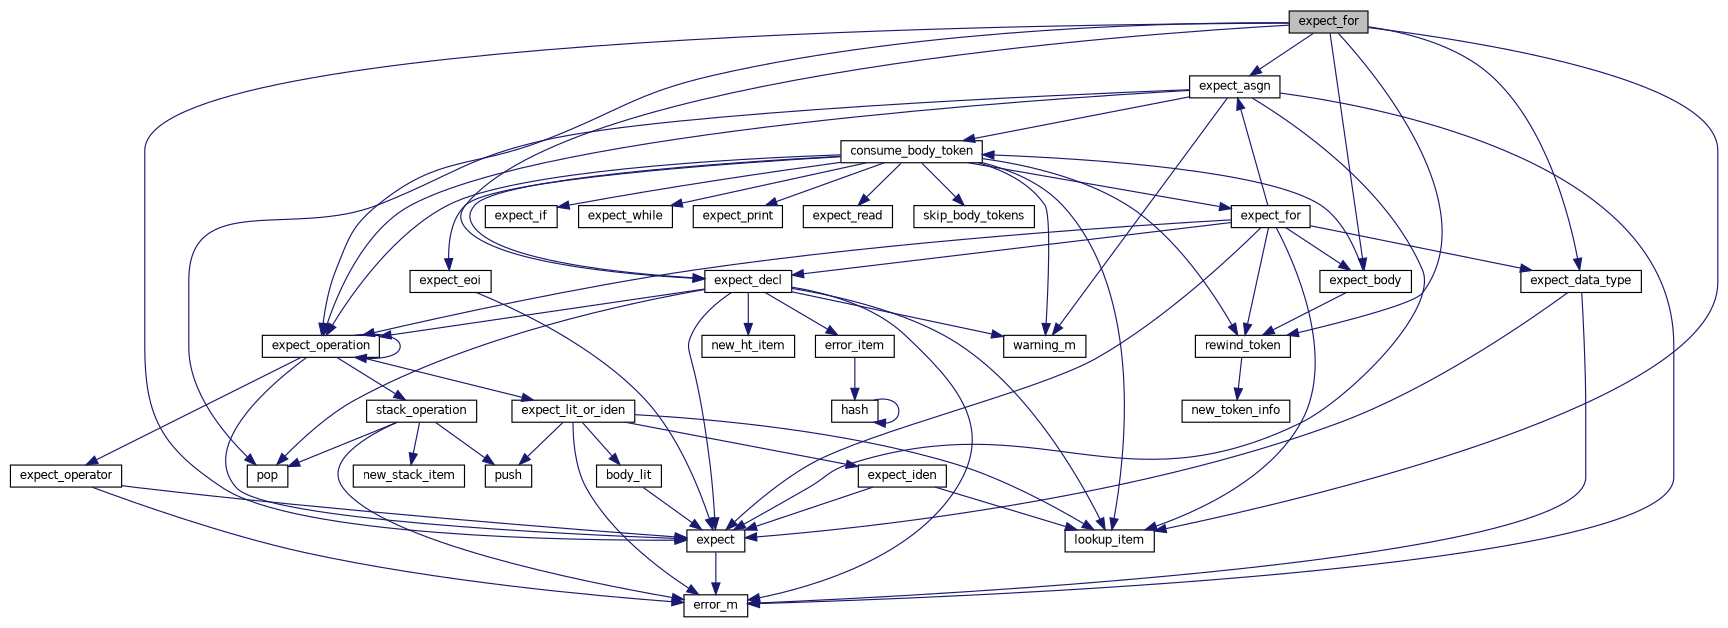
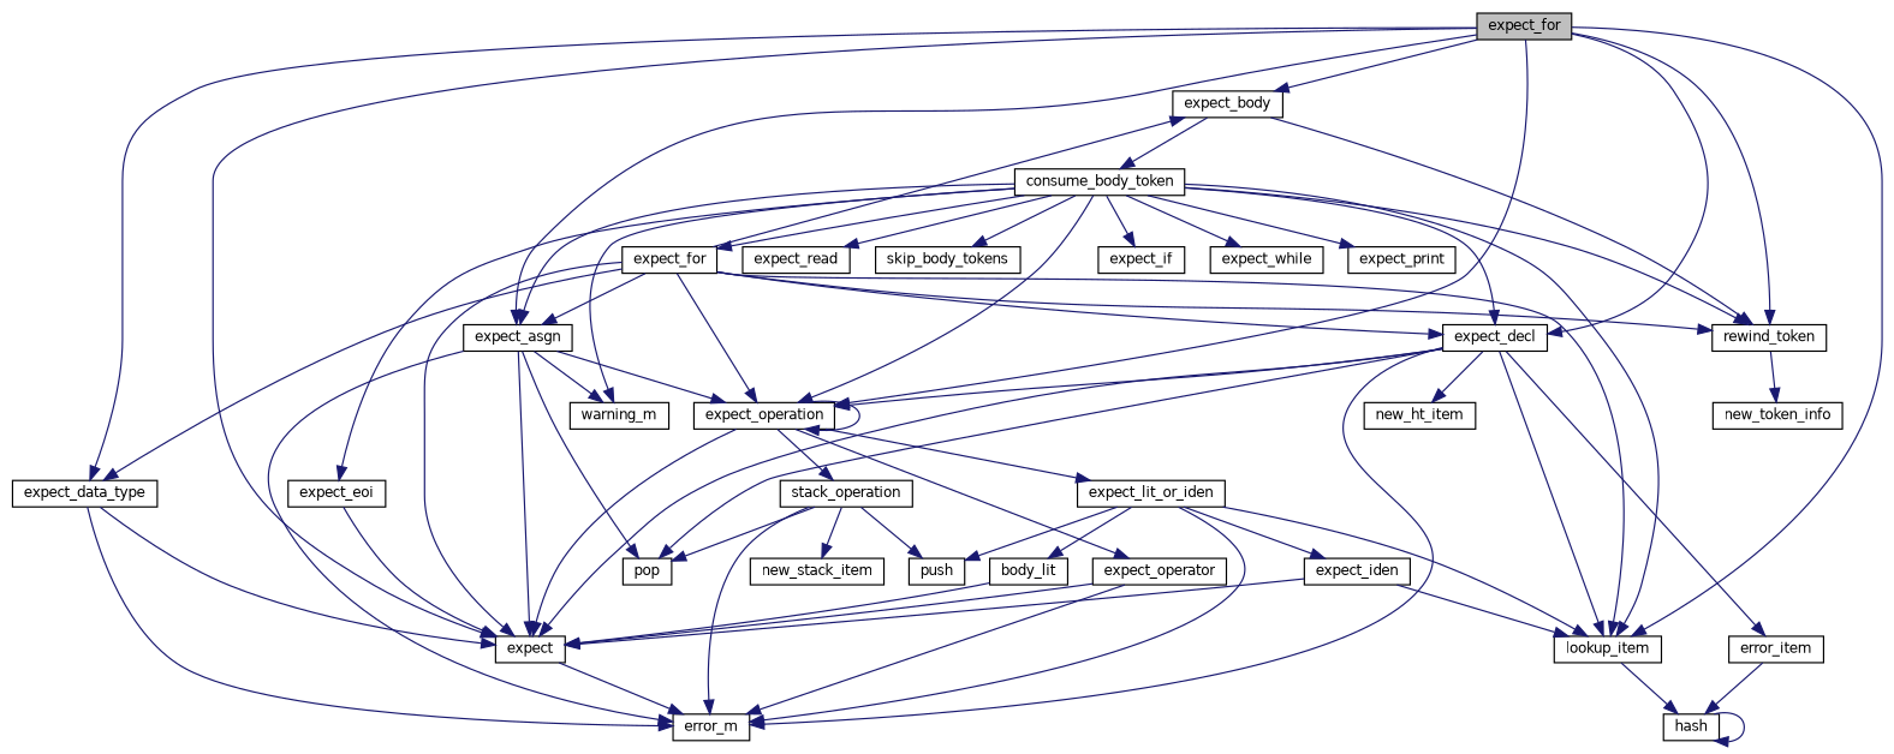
  digraph {
    fontname="DejaVu Sans"
    rankdir=TB
    node [color=black fillcolor=white fontname="DejaVu Sans" fontsize=10 shape=record style=filled]
    edge [color=midnightblue fontname="DejaVu Sans" fontsize=10 labelfontname=Helvetica labelfontsize=10 style=solid]
    n1 [fillcolor=grey75 fontcolor=black height=0.2 label=expect_for width=0.4]
    n2 [height=0.2 label=expect width=0.4]
    n3 [height=0.2 label=expect_data_type width=0.4]
    n4 [height=0.2 label=expect_decl width=0.4]
    n5 [height=0.2 label=lookup_item width=0.4]
    n6 [height=0.2 label=expect_operation width=0.4]
    n7 [height=0.2 label=expect_asgn width=0.4]
    n8 [height=0.2 label=rewind_token width=0.4]
    n9 [height=0.2 label=expect_body width=0.4]
    n10 [height=0.2 label=error_m width=0.4]
    n11 [height=0.2 label=pop width=0.4]
    n12 [height=0.2 label=warning_m width=0.4]
    n13 [height=0.2 label=new_ht_item width=0.4]
    n14 [height=0.2 label=error_item width=0.4]
    n15 [height=0.2 label=hash width=0.4]
    n16 [height=0.2 label=expect_lit_or_iden width=0.4]
    n17 [height=0.2 label=expect_operator width=0.4]
    n18 [height=0.2 label=stack_operation width=0.4]
    n19 [height=0.2 label=new_token_info width=0.4]
    n20 [height=0.2 label=consume_body_token width=0.4]
    n21 [height=0.2 label=body_lit width=0.4]
    n22 [height=0.2 label=push width=0.4]
    n23 [height=0.2 label=expect_iden width=0.4]
    n24 [height=0.2 label=new_stack_item width=0.4]
    n25 [height=0.2 label=expect_if width=0.4]
    n26 [height=0.2 label=expect_while width=0.4]
    n27 [height=0.2 label=expect_for width=0.4]
    n28 [height=0.2 label=expect_print width=0.4]
    n29 [height=0.2 label=expect_read width=0.4]
    n30 [height=0.2 label=skip_body_tokens width=0.4]
    n31 [height=0.2 label=expect_eoi width=0.4]
    n1 -> n2
    n1 -> n3
    n1 -> n4
    n1 -> n5
    n1 -> n6
    n1 -> n7
    n1 -> n8
    n1 -> n9
    n2 -> n10
    n3 -> n2
    n3 -> n10
    n4 -> n2
    n4 -> n5
    n4 -> n6
    n4 -> n10
    n4 -> n11
-   n4 -> n12
    n4 -> n13
    n4 -> n14
+   n5 -> n15
    n6 -> n2
    n6 -> n6
    n6 -> n16
    n6 -> n17
    n6 -> n18
    n7 -> n2
    n7 -> n6
    n7 -> n10
    n7 -> n11
    n7 -> n12
    n8 -> n19
    n9 -> n8
    n9 -> n20
    n14 -> n15
    n15 -> n15
    n16 -> n5
    n16 -> n10
    n16 -> n21
    n16 -> n22
    n16 -> n23
    n17 -> n2
    n17 -> n10
    n18 -> n10
    n18 -> n11
    n18 -> n22
    n18 -> n24
    n20 -> n4
    n20 -> n5
    n20 -> n6
-   n7 -> n20
+   n20 -> n7
    n20 -> n8
    n20 -> n12
    n20 -> n25
    n20 -> n26
    n20 -> n27
    n20 -> n28
    n20 -> n29
    n20 -> n30
    n20 -> n31
    n21 -> n2
    n23 -> n2
    n23 -> n5
    n27 -> n2
    n27 -> n3
    n27 -> n4
    n27 -> n5
    n27 -> n6
    n27 -> n7
    n27 -> n8
    n27 -> n9
    n31 -> n2
  }
